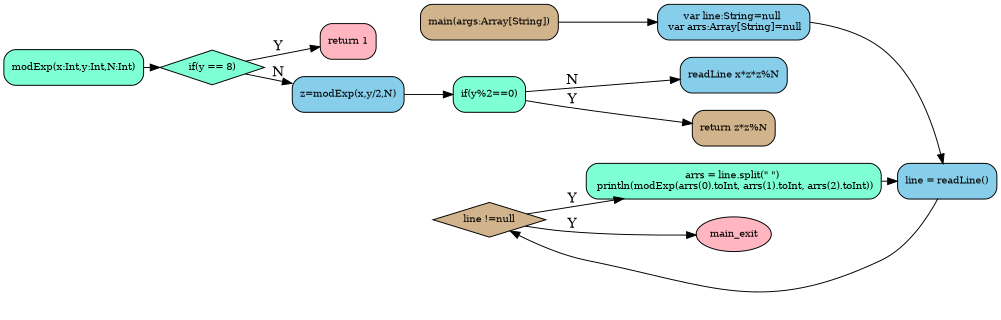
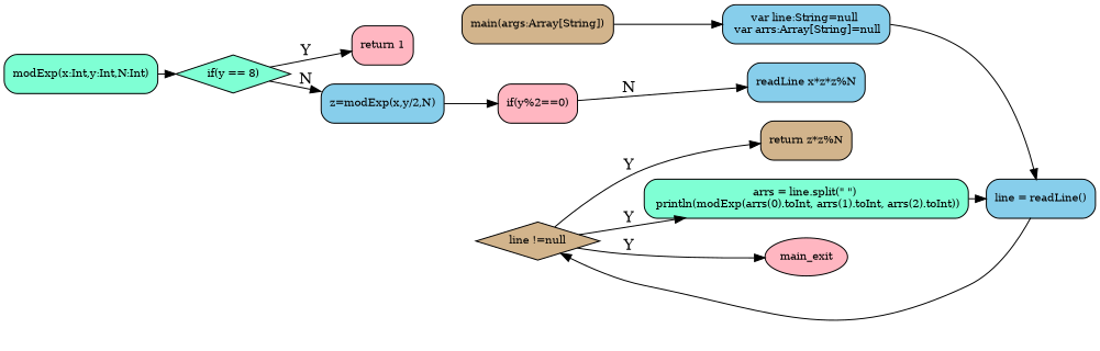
  digraph {
    fontsize=30
    labelloc=t
    rankdir=LR
    ranksep=0
    splines=true
    node [fillcolor=skyblue fontsize=10 shape=record style="rounded,filled"]
    n1 [color=black fillcolor=aquamarine label="modExp(x:Int,y:Int,N:Int)"]
    n2 [fillcolor=aquamarine label="if(y == 8)" shape=diamond style="solid,filled"]
    n3 [fillcolor=lightpink label="return 1"]
    n4 [label="z=modExp(x,y/2,N)"]
-   n5 [fillcolor=aquamarine label="if(y%2==0)"]
+   n5 [fillcolor=lightpink label="if(y%2==0)"]
    n6 [fillcolor=tan label="return z*z%N"]
    n7 [label="readLine x*z*z%N"]
    n8 [fillcolor=tan label="main(args:Array[String])"]
    n9 [dir=TD label="var line:String=null \n var arrs:Array[String]=null"]
    n10 [fillcolor=lightpink label=main_exit shape=oval]
    n11 [label="line = readLine()"]
    n12 [fillcolor=tan label="line !=null" shape=diamond style="solid,filled"]
    n13 [fillcolor=aquamarine label="arrs = line.split(\" \") \n println(modExp(arrs(0).toInt, arrs(1).toInt, arrs(2).toInt))"]
    subgraph sub_1 {
      label=modExp
      n1
      n2
      n3
      n4
      n5
      n6
      n7
    }
    subgraph sub_2 {
      label=modExp
      n8
      n9
      n10
      n11
      n12
      n13
    }
    n1 -> n2
    n2 -> n3 [label=Y]
    n2 -> n4 [label=N]
    n4 -> n5
-   n5 -> n6 [label=Y]
+   n12 -> n6 [label=Y]
    n5 -> n7 [label=N]
    n8 -> n9
    n9 -> n11
    n11 -> n12
    n12 -> n10 [label=Y]
    n12 -> n13 [label=Y]
    n13 -> n11
  }
